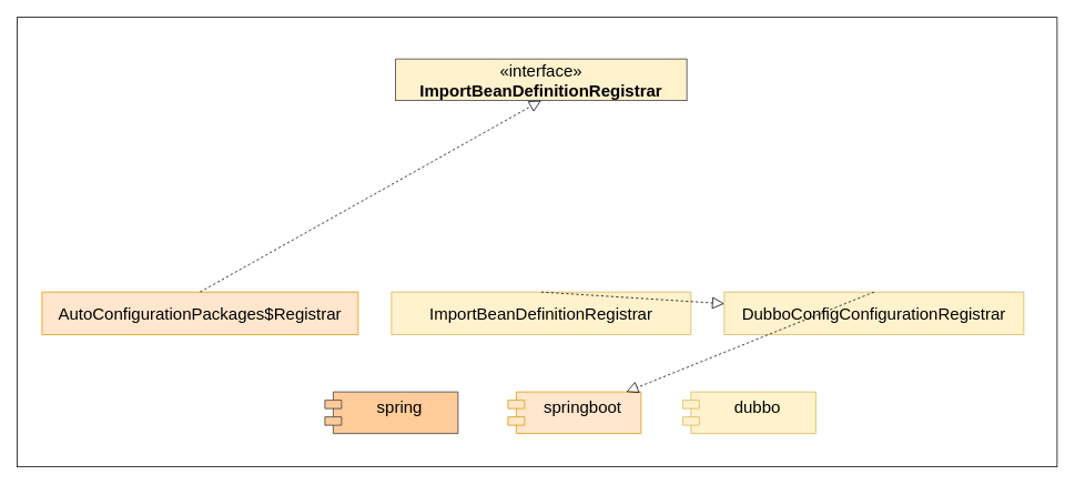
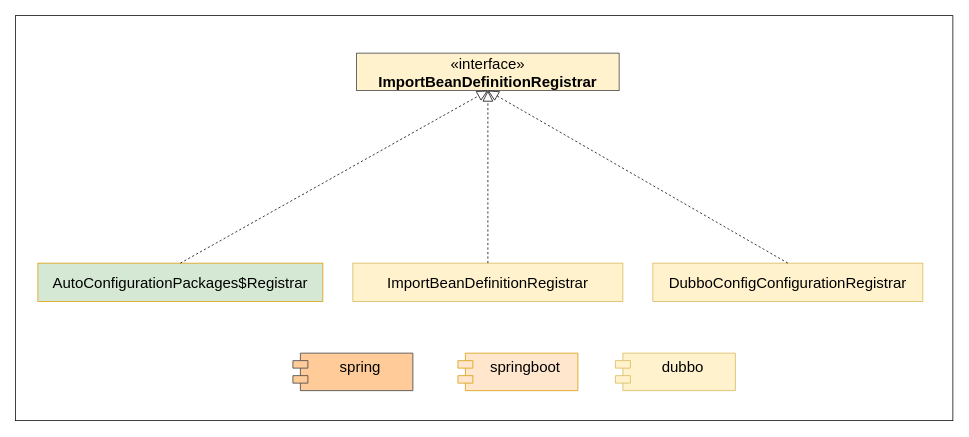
  <mxCell id="0" />
  <mxCell id="1" parent="0" />
  <mxCell id="2" value="" style="rounded=0;whiteSpace=wrap;html=1;" parent="1" vertex="1"><mxGeometry x="20" y="20" width="1250" height="540" as="geometry" /></mxCell>
  <mxCell id="3" value="&lt;div&gt;spring&lt;/div&gt;" style="shape=module;align=left;spacingLeft=20;align=center;verticalAlign=top;whiteSpace=wrap;html=1;fontSize=20;fillColor=#ffcc99;strokeColor=#36393d;" parent="1" vertex="1"><mxGeometry x="390" y="470" width="160" height="50" as="geometry" /></mxCell>
  <mxCell id="4" value="springboot&lt;div&gt;&lt;br&gt;&lt;/div&gt;" style="shape=module;align=left;spacingLeft=20;align=center;verticalAlign=top;whiteSpace=wrap;html=1;fontSize=20;fillColor=#ffe6cc;strokeColor=#d79b00;" parent="1" vertex="1"><mxGeometry x="610" y="470" width="160" height="50" as="geometry" /></mxCell>
  <mxCell id="5" value="&lt;div&gt;dubbo&lt;/div&gt;" style="shape=module;align=left;spacingLeft=20;align=center;verticalAlign=top;whiteSpace=wrap;html=1;fontSize=20;fillColor=#fff2cc;strokeColor=#d6b656;" parent="1" vertex="1"><mxGeometry x="820" y="470" width="160" height="50" as="geometry" /></mxCell>
  <mxCell id="6" value="«interface»&lt;br&gt;&lt;b&gt;ImportBeanDefinitionRegistrar&lt;/b&gt;" style="html=1;whiteSpace=wrap;fontSize=20;fillColor=#fff2cc;strokeColor=#36393d;" parent="1" vertex="1"><mxGeometry x="475" y="70" width="350" height="50" as="geometry" /></mxCell>
  <mxCell id="7" value="DubboConfigConfigurationRegistrar" style="html=1;whiteSpace=wrap;fontSize=20;verticalAlign=middle;align=center;fontStyle=0;fillColor=#fff2cc;strokeColor=#d6b656;" parent="1" vertex="1"><mxGeometry x="870" y="350" width="360" height="51" as="geometry" /></mxCell>
  <mxCell id="8" value="ImportBeanDefinitionRegistrar" style="html=1;whiteSpace=wrap;fontSize=20;verticalAlign=middle;align=center;fontStyle=0;fillColor=#fff2cc;strokeColor=#d6b656;" parent="1" vertex="1"><mxGeometry x="470" y="350" width="360" height="51" as="geometry" /></mxCell>
- <mxCell id="9" value="AutoConfigurationPackages$Registrar" style="html=1;whiteSpace=wrap;fontSize=20;verticalAlign=middle;align=center;fontStyle=0;fillColor=#ffe6cc;strokeColor=#d79b00;" parent="1" vertex="1"><mxGeometry x="50" y="350" width="380" height="51" as="geometry" /></mxCell>
- <mxCell id="10" value="" style="endArrow=block;dashed=1;endFill=0;endSize=12;html=1;rounded=0;exitX=0.5;exitY=0;exitDx=0;exitDy=0;" parent="1" source="7" target="4" edge="1"><mxGeometry width="160" relative="1" as="geometry"><mxPoint x="440" y="170" as="sourcePoint" /><mxPoint x="600" y="170" as="targetPoint" /></mxGeometry></mxCell>
- <mxCell id="11" value="" style="endArrow=block;dashed=1;endFill=0;endSize=12;html=1;rounded=0;exitX=0.5;exitY=0;exitDx=0;exitDy=0;" parent="1" source="8" target="7" edge="1"><mxGeometry width="160" relative="1" as="geometry"><mxPoint x="610" y="290" as="sourcePoint" /><mxPoint x="770" y="290" as="targetPoint" /></mxGeometry></mxCell>
+ <mxCell id="9" value="AutoConfigurationPackages$Registrar" style="html=1;whiteSpace=wrap;fontSize=20;verticalAlign=middle;align=center;fontStyle=0;fillColor=#d5e8d4;strokeColor=#d79b00;" parent="1" vertex="1"><mxGeometry x="50" y="350" width="380" height="51" as="geometry" /></mxCell>
+ <mxCell id="10" value="" style="endArrow=block;dashed=1;endFill=0;endSize=12;html=1;rounded=0;exitX=0.5;exitY=0;exitDx=0;exitDy=0;entryX=0.5;entryY=1;entryDx=0;entryDy=0;" parent="1" source="7" target="6" edge="1"><mxGeometry width="160" relative="1" as="geometry"><mxPoint x="440" y="170" as="sourcePoint" /><mxPoint x="600" y="170" as="targetPoint" /></mxGeometry></mxCell>
+ <mxCell id="11" value="" style="endArrow=block;dashed=1;endFill=0;endSize=12;html=1;rounded=0;exitX=0.5;exitY=0;exitDx=0;exitDy=0;entryX=0.5;entryY=1;entryDx=0;entryDy=0;" parent="1" source="8" target="6" edge="1"><mxGeometry width="160" relative="1" as="geometry"><mxPoint x="610" y="290" as="sourcePoint" /><mxPoint x="770" y="290" as="targetPoint" /></mxGeometry></mxCell>
  <mxCell id="12" value="" style="endArrow=block;dashed=1;endFill=0;endSize=12;html=1;rounded=0;exitX=0.5;exitY=0;exitDx=0;exitDy=0;entryX=0.5;entryY=1;entryDx=0;entryDy=0;" parent="1" source="9" target="6" edge="1"><mxGeometry width="160" relative="1" as="geometry"><mxPoint x="870" y="280" as="sourcePoint" /><mxPoint x="1030" y="280" as="targetPoint" /></mxGeometry></mxCell>
